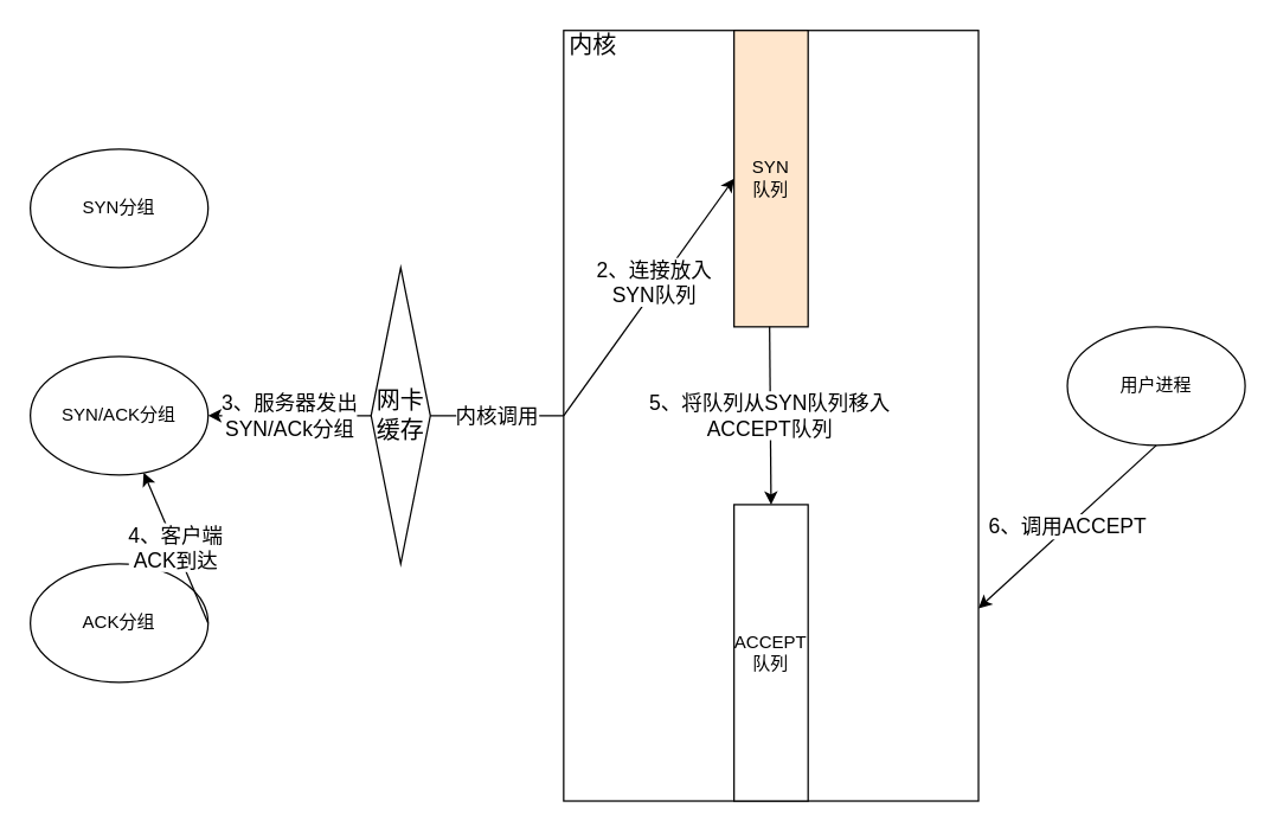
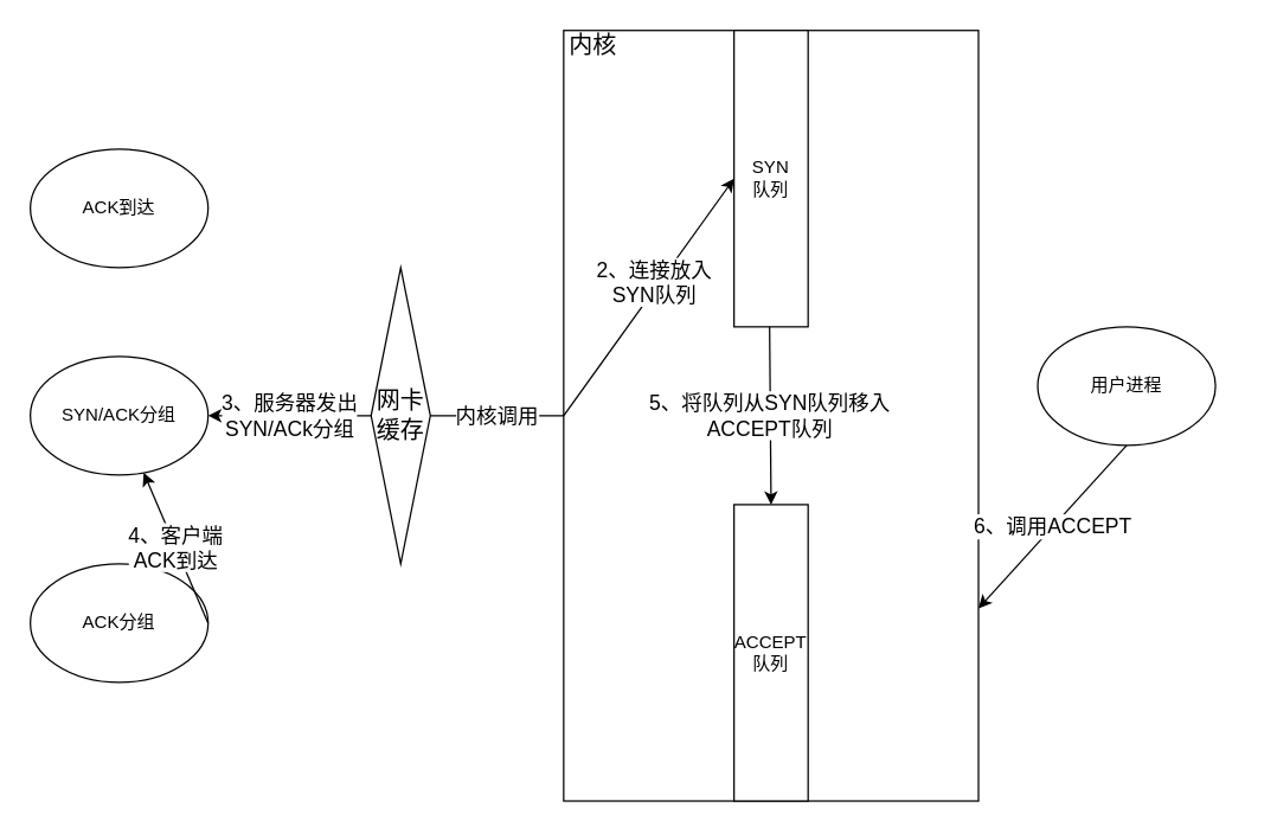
  <mxCell id="0" />
  <mxCell id="1" parent="0" />
  <mxCell id="2" value="" style="rounded=0;whiteSpace=wrap;html=1;" vertex="1" parent="1"><mxGeometry x="380" y="20" width="280" height="520" as="geometry" /></mxCell>
  <mxCell id="3" value="&lt;font style=&quot;font-size: 16px&quot;&gt;内核&lt;/font&gt;" style="text;html=1;strokeColor=none;fillColor=none;align=center;verticalAlign=middle;whiteSpace=wrap;rounded=0;" vertex="1" parent="1"><mxGeometry x="380" y="20" width="40" height="20" as="geometry" /></mxCell>
- <mxCell id="4" value="SYN&lt;br&gt;队列" style="rounded=0;whiteSpace=wrap;html=1;fillColor=#ffe6cc;" vertex="1" parent="1"><mxGeometry x="495" y="20" width="50" height="200" as="geometry" /></mxCell>
+ <mxCell id="4" value="SYN&lt;br&gt;队列" style="rounded=0;whiteSpace=wrap;html=1;" vertex="1" parent="1"><mxGeometry x="495" y="20" width="50" height="200" as="geometry" /></mxCell>
  <mxCell id="5" value="ACCEPT&lt;br&gt;队列" style="rounded=0;whiteSpace=wrap;html=1;" vertex="1" parent="1"><mxGeometry x="495" y="340" width="50" height="200" as="geometry" /></mxCell>
  <mxCell id="6" value="&lt;font style=&quot;font-size: 14px&quot;&gt;3、服务器发出&lt;br&gt;SYN/ACk分组&lt;/font&gt;&lt;br&gt;" style="edgeStyle=orthogonalEdgeStyle;rounded=0;orthogonalLoop=1;jettySize=auto;html=1;" edge="1" parent="1" source="7" target="9"><mxGeometry relative="1" as="geometry" /></mxCell>
  <mxCell id="7" value="&lt;font style=&quot;font-size: 16px&quot;&gt;网卡&lt;br&gt;缓存&lt;br&gt;&lt;/font&gt;" style="rhombus;whiteSpace=wrap;html=1;" vertex="1" parent="1"><mxGeometry x="250" y="180" width="40" height="200" as="geometry" /></mxCell>
- <mxCell id="8" value="SYN分组" style="ellipse;whiteSpace=wrap;html=1;" vertex="1" parent="1"><mxGeometry y="100" width="120" height="80" as="geometry" x="20" /></mxCell>
+ <mxCell id="8" value="ACK到达" style="ellipse;whiteSpace=wrap;html=1;" vertex="1" parent="1"><mxGeometry y="100" width="120" height="80" as="geometry" x="20" /></mxCell>
  <mxCell id="9" value="SYN/ACK分组" style="ellipse;whiteSpace=wrap;html=1;" vertex="1" parent="1"><mxGeometry y="240" width="120" height="80" as="geometry" x="20" /></mxCell>
  <mxCell id="10" value="ACK分组" style="ellipse;whiteSpace=wrap;html=1;" vertex="1" parent="1"><mxGeometry y="380" width="120" height="80" as="geometry" x="20" /></mxCell>
  <mxCell id="11" value="&lt;font style=&quot;font-size: 14px&quot;&gt;4、客户端&lt;br&gt;ACK到达&lt;/font&gt;" style="endArrow=classic;html=1;exitX=1;exitY=0.5;exitDx=0;exitDy=0;" edge="1" parent="1" source="10" target="9"><mxGeometry width="50" height="50" relative="1" as="geometry"><mxPoint x="280" y="490" as="sourcePoint" /><mxPoint x="330" y="440" as="targetPoint" /></mxGeometry></mxCell>
  <mxCell id="12" value="&lt;font style=&quot;font-size: 14px&quot;&gt;内核调用&lt;/font&gt;" style="endArrow=none;html=1;entryX=0;entryY=0.5;entryDx=0;entryDy=0;" edge="1" parent="1" source="7" target="2"><mxGeometry width="50" height="50" relative="1" as="geometry"><mxPoint x="270" y="510" as="sourcePoint" /><mxPoint x="320" y="460" as="targetPoint" /></mxGeometry></mxCell>
  <mxCell id="13" value="" style="endArrow=classic;html=1;entryX=0;entryY=0.5;entryDx=0;entryDy=0;exitX=0;exitY=0.5;exitDx=0;exitDy=0;" edge="1" parent="1" source="2" target="4"><mxGeometry width="50" height="50" relative="1" as="geometry"><mxPoint x="380" y="290" as="sourcePoint" /><mxPoint x="430" y="240" as="targetPoint" /></mxGeometry></mxCell>
  <mxCell id="14" value="&lt;font style=&quot;font-size: 14px&quot;&gt;2、连接放入&lt;br&gt;SYN队列&lt;/font&gt;" style="text;html=1;resizable=0;points=[];align=center;verticalAlign=middle;labelBackgroundColor=#ffffff;" vertex="1" connectable="0" parent="13"><mxGeometry x="-0.247" relative="1" as="geometry"><mxPoint x="17" y="-30" as="offset" /></mxGeometry></mxCell>
  <mxCell id="15" value="&lt;font style=&quot;font-size: 14px&quot;&gt;5、将队列从SYN队列移入&lt;br&gt;ACCEPT队列&lt;/font&gt;" style="endArrow=classic;html=1;entryX=0.5;entryY=0;entryDx=0;entryDy=0;" edge="1" parent="1" target="5"><mxGeometry width="50" height="50" relative="1" as="geometry"><mxPoint x="519" y="220" as="sourcePoint" /><mxPoint x="519" y="320" as="targetPoint" /></mxGeometry></mxCell>
- <mxCell id="16" value="用户进程" style="ellipse;whiteSpace=wrap;html=1;" vertex="1" parent="1"><mxGeometry x="720" y="220" width="120" height="80" as="geometry" /></mxCell>
+ <mxCell id="16" value="用户进程" style="ellipse;whiteSpace=wrap;html=1;" vertex="1" parent="1"><mxGeometry x="700" y="220" width="120" height="80" as="geometry" /></mxCell>
  <mxCell id="17" value="&lt;font style=&quot;font-size: 14px&quot;&gt;6、调用ACCEPT&lt;/font&gt;" style="endArrow=classic;html=1;exitX=0.5;exitY=1;exitDx=0;exitDy=0;entryX=1;entryY=0.75;entryDx=0;entryDy=0;" edge="1" parent="1" source="16" target="2"><mxGeometry width="50" height="50" relative="1" as="geometry"><mxPoint x="750" y="300" as="sourcePoint" /><mxPoint x="690" y="370" as="targetPoint" /></mxGeometry></mxCell>
